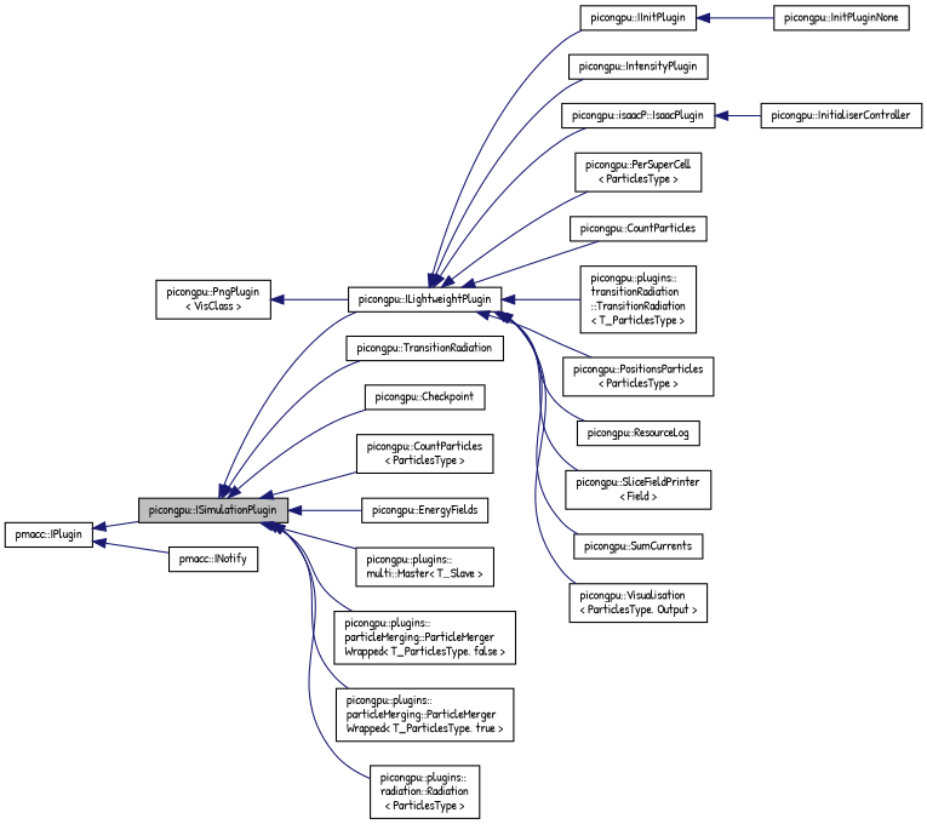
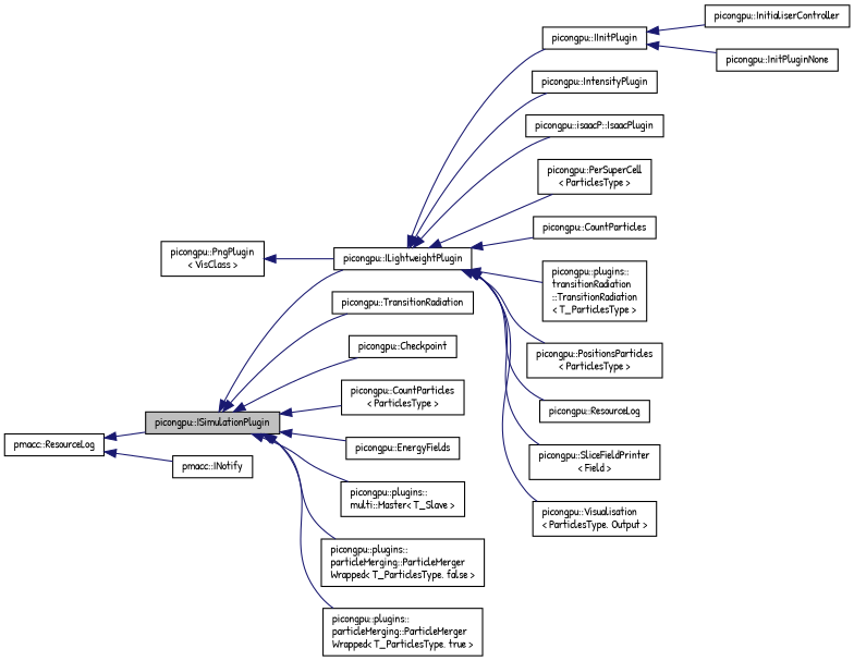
  digraph {
    fontname="Patrick Hand"
    rankdir=LR
    node [color=black fillcolor=white fontname="Patrick Hand" fontsize=10 shape=record style=filled]
    edge [color=midnightblue dir=back fontname="Patrick Hand" fontsize=10 labelfontname=Helvetica labelfontsize=10 style=solid]
    n1 [fillcolor=grey75 fontcolor=black height=0.2 label="picongpu::ISimulationPlugin" width=0.4]
    n2 [height=0.2 label="picongpu::TransitionRadiation" width=0.4]
    n3 [height=0.2 label="picongpu::Checkpoint" width=0.4]
    n4 [height=0.2 label="picongpu::CountParticles\l\< ParticlesType \>" width=0.4]
    n5 [height=0.2 label="picongpu::EnergyFields" width=0.4]
    n6 [height=0.2 label="picongpu::ILightweightPlugin" width=0.4]
    n7 [height=0.2 label="picongpu::plugins::\lmulti::Master\< T_Slave \>" width=0.4]
    n8 [height=0.2 label="picongpu::plugins::\lparticleMerging::ParticleMerger\lWrapped\< T_ParticlesType, false \>" width=0.4]
    n9 [height=0.2 label="picongpu::plugins::\lparticleMerging::ParticleMerger\lWrapped\< T_ParticlesType, true \>" width=0.4]
-   n10 [height=0.2 label="picongpu::plugins::\lradiation::Radiation\l\< ParticlesType \>" width=0.4]
    n11 [height=0.2 label="picongpu::IInitPlugin" width=0.4]
    n12 [height=0.2 label="picongpu::IntensityPlugin" width=0.4]
    n13 [height=0.2 label="picongpu::isaacP::IsaacPlugin" width=0.4]
    n14 [height=0.2 label="picongpu::PerSuperCell\l\< ParticlesType \>" width=0.4]
    n15 [height=0.2 label="picongpu::CountParticles" width=0.4]
    n16 [height=0.2 label="picongpu::plugins::\ltransitionRadiation\l::TransitionRadiation\l\< T_ParticlesType \>" width=0.4]
    n17 [height=0.2 label="picongpu::PositionsParticles\l\< ParticlesType \>" width=0.4]
    n18 [height=0.2 label="picongpu::ResourceLog" width=0.4]
    n19 [height=0.2 label="picongpu::SliceFieldPrinter\l\< Field \>" width=0.4]
-   n20 [height=0.2 label="picongpu::SumCurrents" width=0.4]
    n21 [height=0.2 label="picongpu::Visualisation\l\< ParticlesType, Output \>" width=0.4]
-   n22 [height=0.2 label="pmacc::IPlugin" width=0.4]
+   n22 [height=0.2 label="pmacc::ResourceLog" width=0.4]
    n23 [height=0.2 label="pmacc::INotify" width=0.4]
    n24 [height=0.2 label="picongpu::InitialiserController" width=0.4]
    n25 [height=0.2 label="picongpu::InitPluginNone" width=0.4]
    n26 [height=0.2 label="picongpu::PngPlugin\l\< VisClass \>" width=0.4]
    n1 -> n2
    n1 -> n3
    n1 -> n4
    n1 -> n5
    n1 -> n6
    n1 -> n7
    n1 -> n8
    n1 -> n9
-   n1 -> n10
    n6 -> n11
    n6 -> n12
    n6 -> n13
    n6 -> n14
    n6 -> n15
    n6 -> n16
    n6 -> n17
    n6 -> n18
    n6 -> n19
-   n6 -> n20
    n6 -> n21
-   n13 -> n24
+   n11 -> n24
    n11 -> n25
    n22 -> n1
    n22 -> n23
    n26 -> n6
  }
